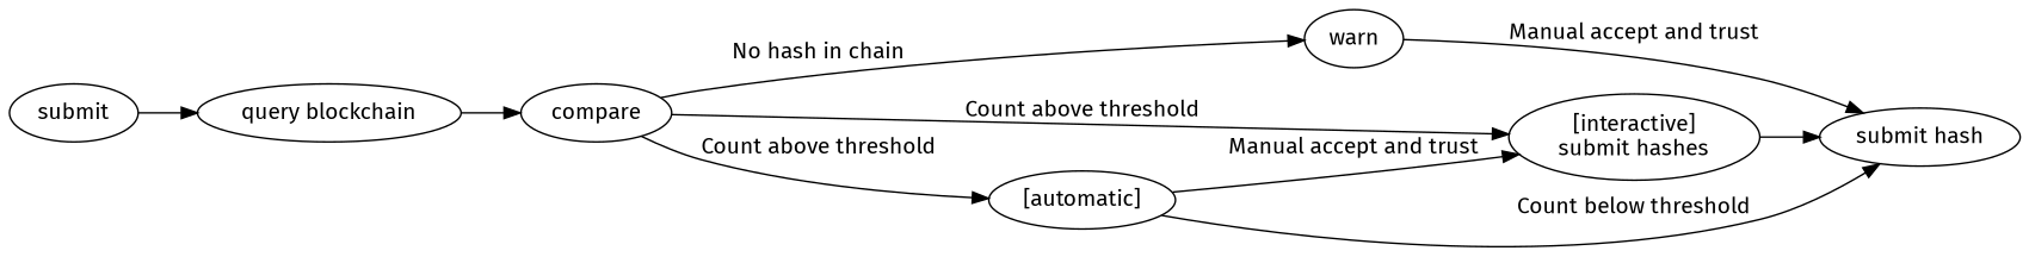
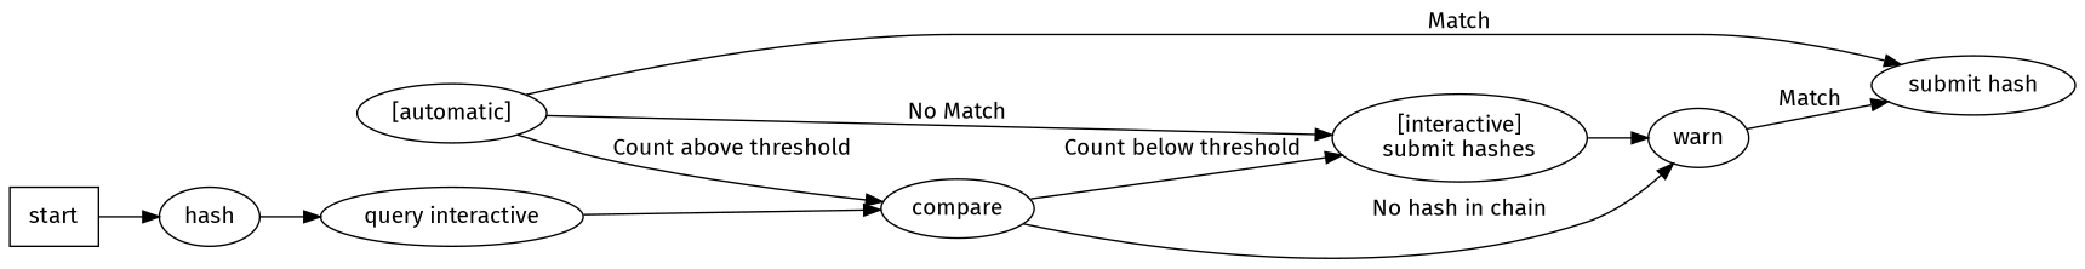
  digraph {
    fontname="Fira Sans"
    rankdir=LR
    node [fontname="Fira Sans"]
    edge [fontname="Fira Sans"]
-   hash [label=submit]
-   "query blockchain"
+   start [shape=rect]
+   hash
+   "query blockchain" [label="query interactive"]
    n4 [label="[interactive]\nsubmit hashes"]
    warn
    n6 [label="submit hash"]
    n7 [label="[automatic]"]
    compare
+   start -> hash
    hash -> "query blockchain"
    "query blockchain" -> compare
-   n4 -> n6
-   warn -> n6 [label="Manual accept and trust"]
-   n7 -> n4 [label="Manual accept and trust"]
-   n7 -> n6 [label="Count below threshold"]
-   compare -> n4 [label="Count above threshold"]
+   n4 -> warn
+   warn -> n6 [label=Match]
+   n7 -> n4 [label="No Match"]
+   n7 -> n6 [label=Match]
+   compare -> n4 [label="Count below threshold"]
    compare -> warn [label="No hash in chain"]
-   compare -> n7 [label="Count above threshold"]
+   n7 -> compare [label="Count above threshold"]
  }
